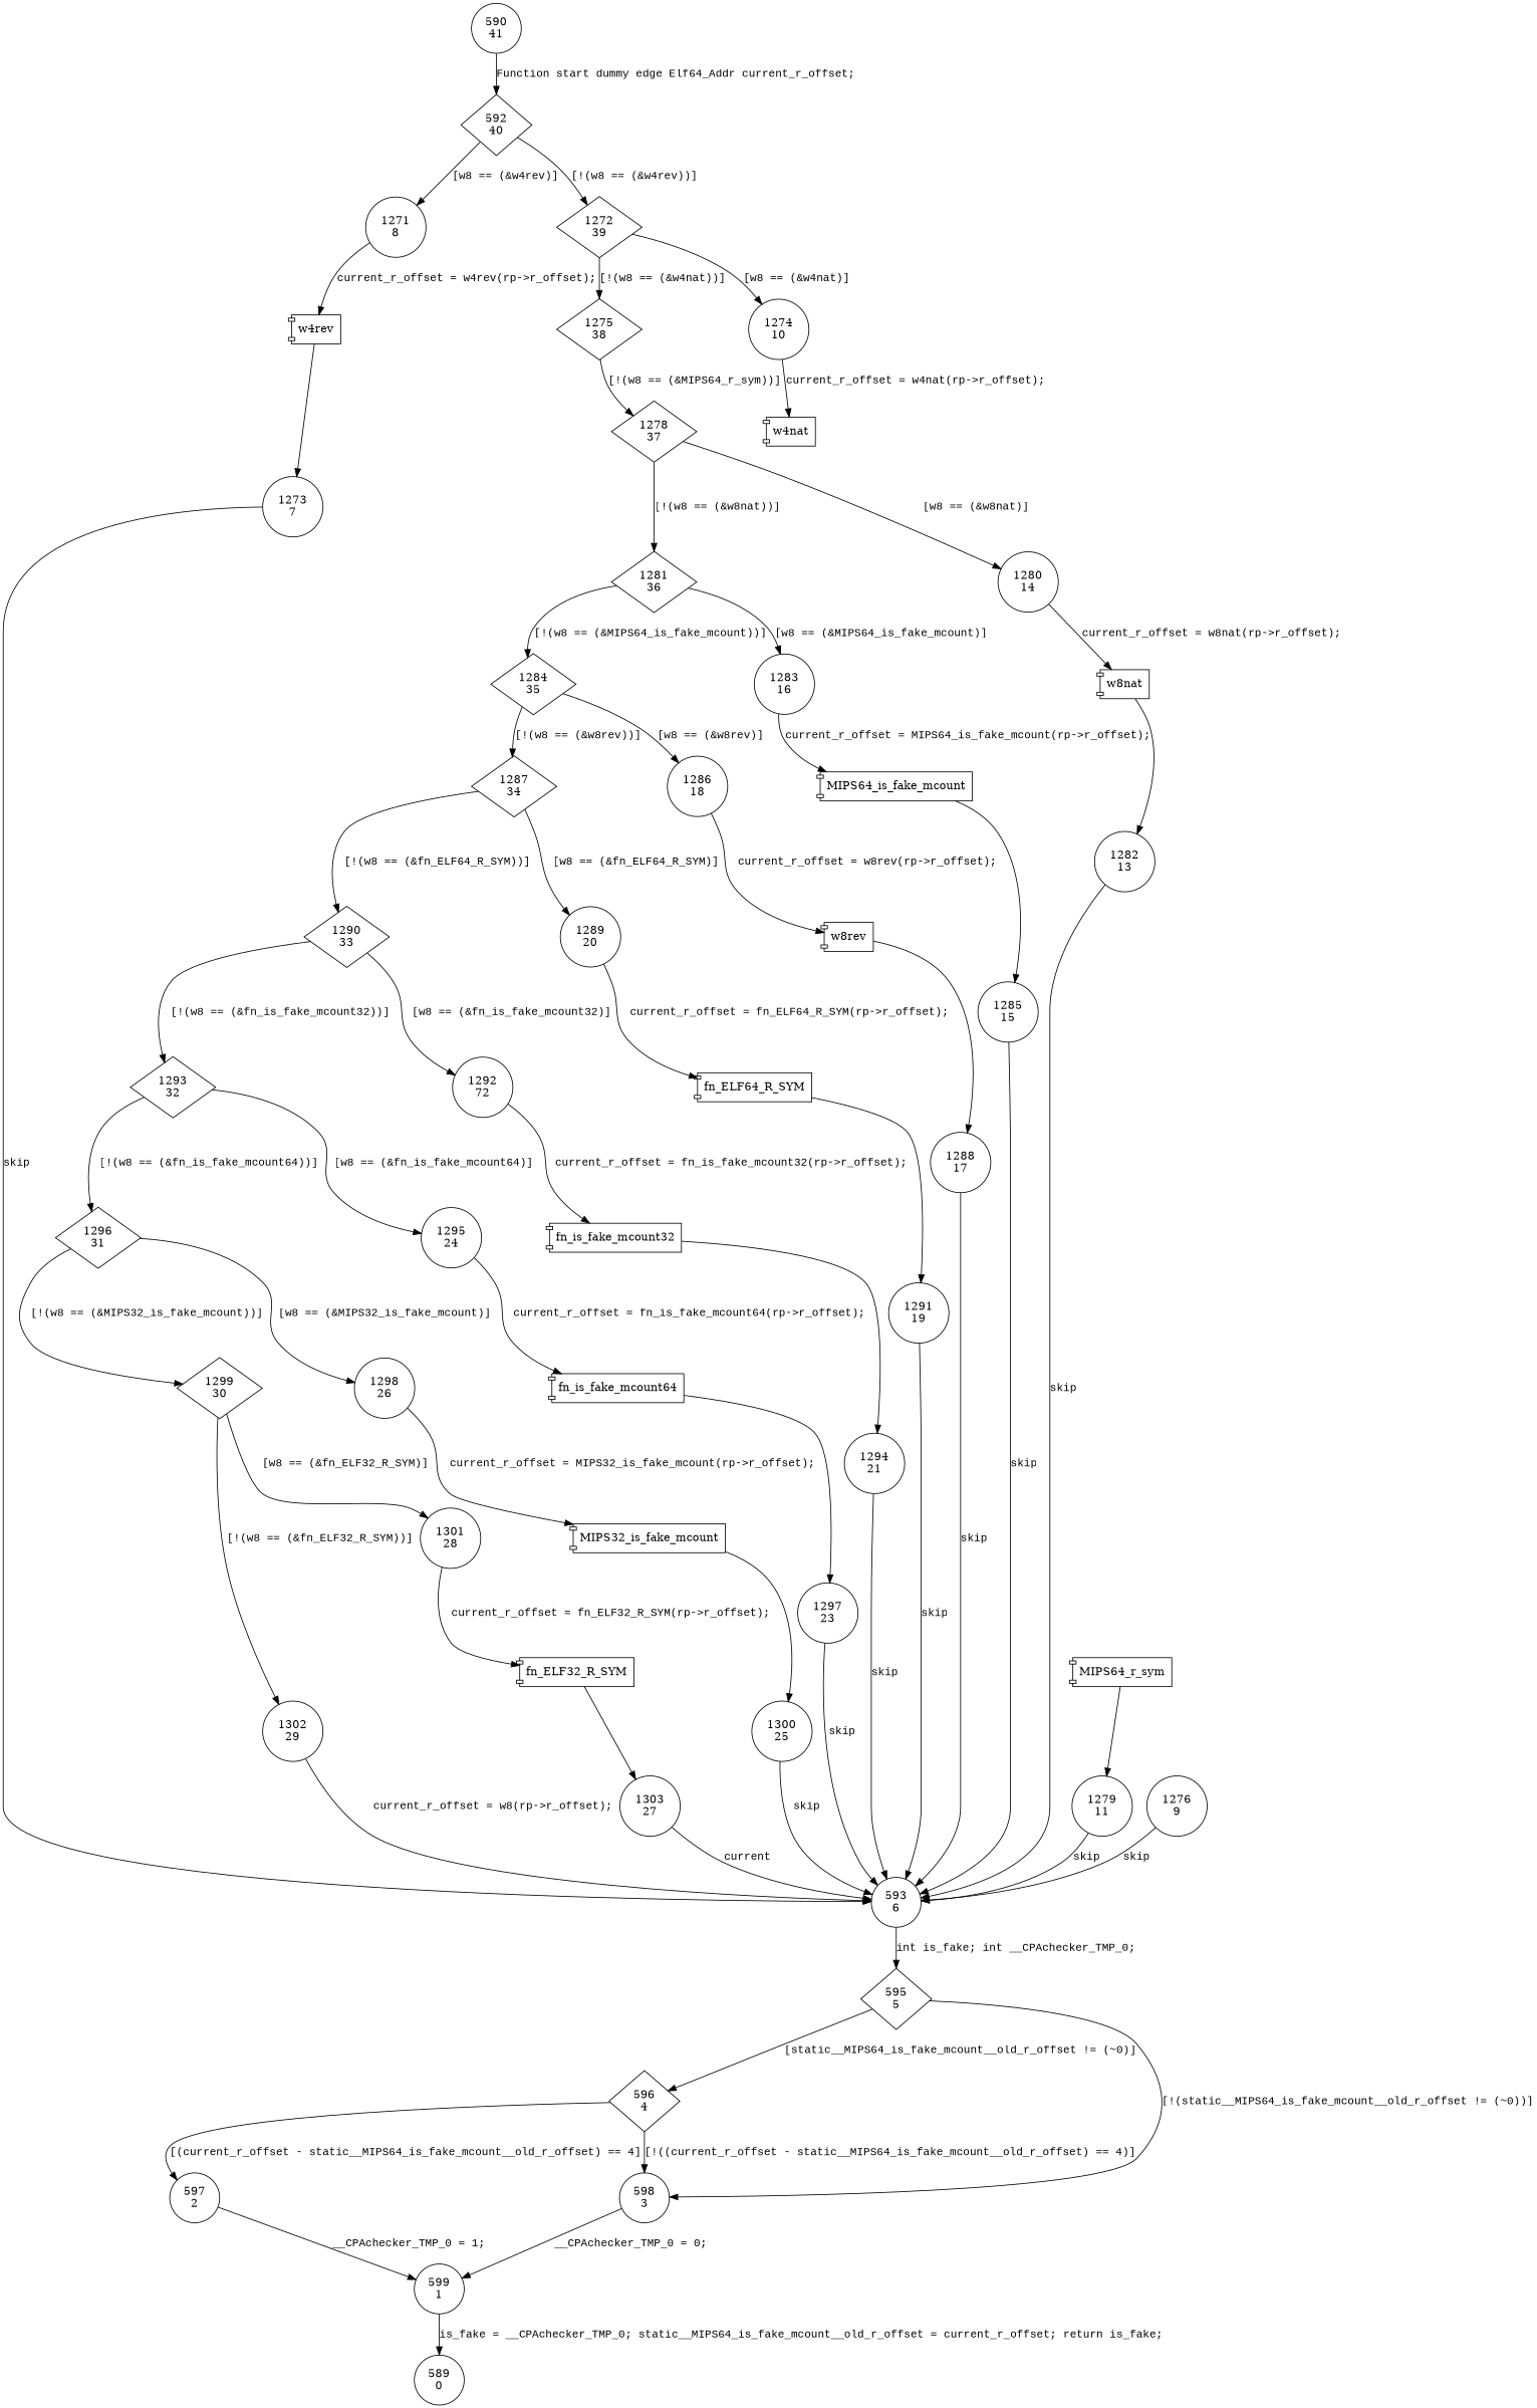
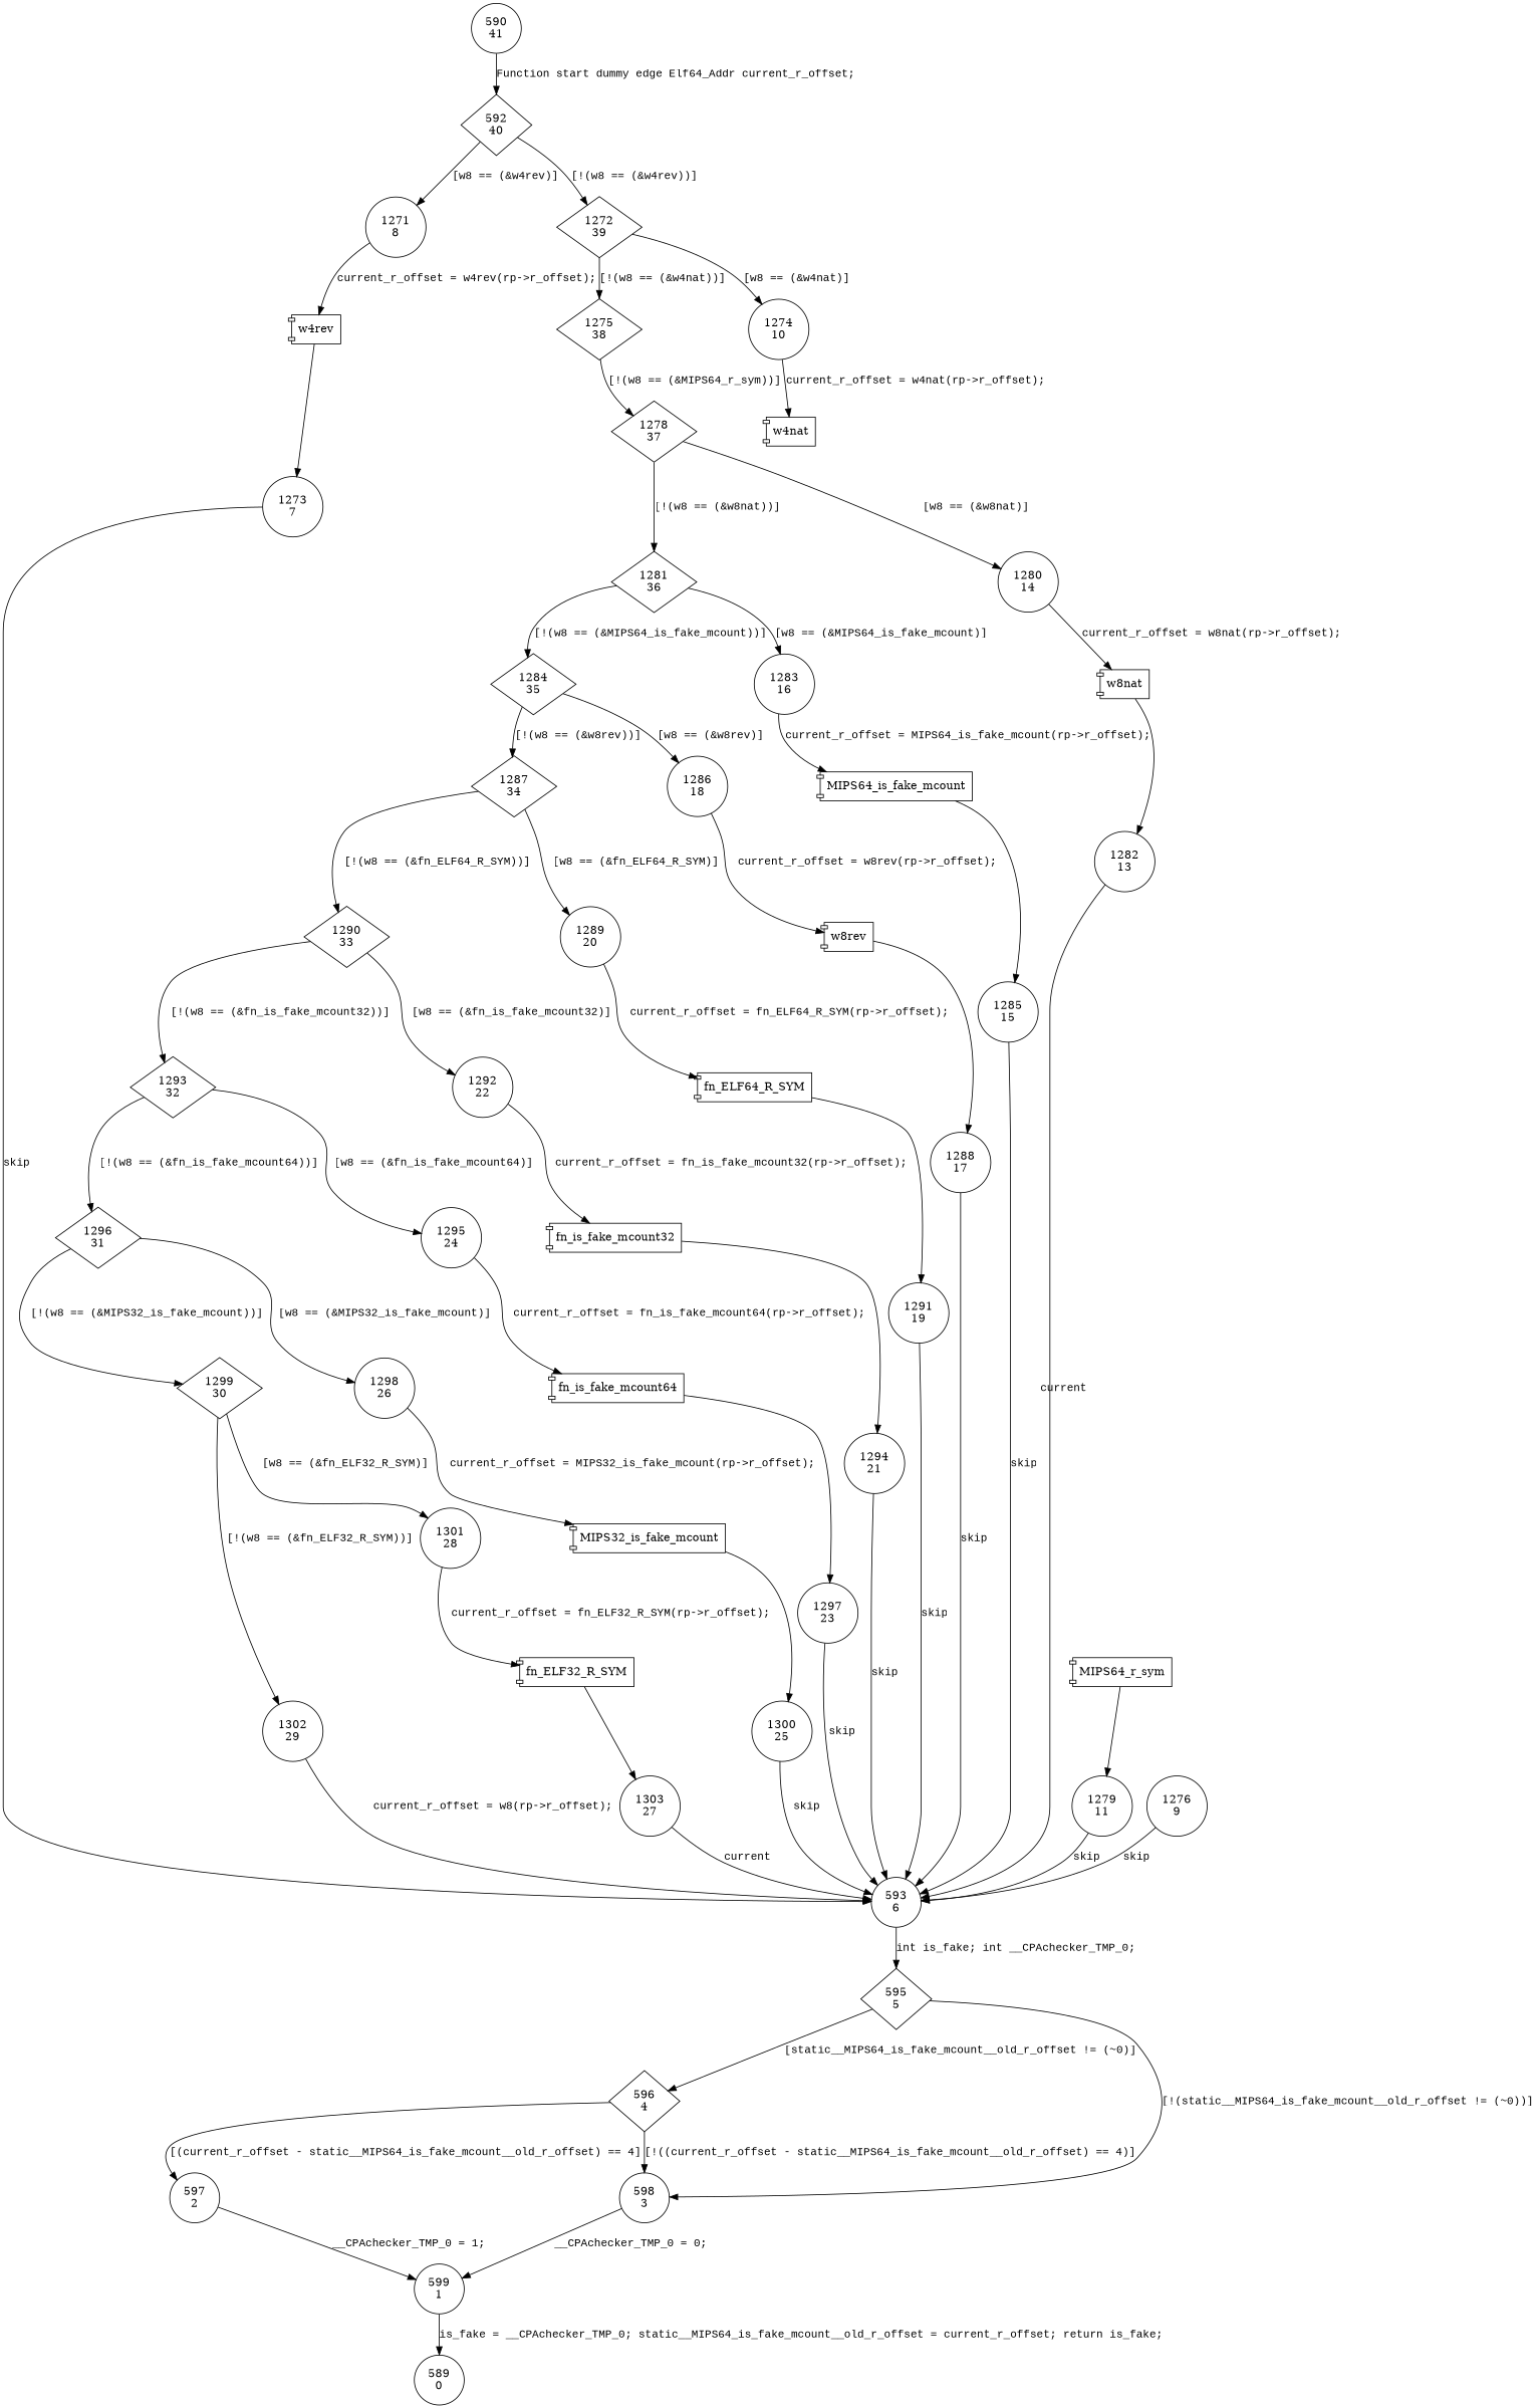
  digraph {
    node [shape=circle]
    edge [fontname="Courier New"]
    n1 [label="590\n41"]
    n2 [label="592\n40" shape=diamond]
    n3 [label="1271\n8"]
    n4 [label="1272\n39" shape=diamond]
    n5 [label=w4rev shape=component]
    n6 [label="1274\n10"]
    n7 [label="1275\n38" shape=diamond]
    n8 [label="1273\n7"]
    n9 [label=w4nat shape=component]
    n10 [label="1278\n37" shape=diamond]
    n11 [label="1280\n14"]
    n12 [label="1281\n36" shape=diamond]
    n13 [label=MIPS64_r_sym shape=component]
    n14 [label="1279\n11"]
    n15 [label=w8nat shape=component]
    n16 [label="1283\n16"]
    n17 [label="1284\n35" shape=diamond]
    n18 [label="1282\n13"]
    n19 [label=MIPS64_is_fake_mcount shape=component]
    n20 [label="1286\n18"]
    n21 [label="1287\n34" shape=diamond]
    n22 [label="1285\n15"]
    n23 [label=w8rev shape=component]
    n24 [label="1289\n20"]
    n25 [label="1290\n33" shape=diamond]
    n26 [label="1288\n17"]
    n27 [label=fn_ELF64_R_SYM shape=component]
-   n28 [label="1292\n72"]
+   n28 [label="1292\n22"]
    n29 [label="1293\n32" shape=diamond]
    n30 [label="1291\n19"]
    n31 [label=fn_is_fake_mcount32 shape=component]
    n32 [label="1295\n24"]
    n33 [label="1296\n31" shape=diamond]
    n34 [label="1294\n21"]
    n35 [label=fn_is_fake_mcount64 shape=component]
    n36 [label="1298\n26"]
    n37 [label="1299\n30" shape=diamond]
    n38 [label="1297\n23"]
    n39 [label=MIPS32_is_fake_mcount shape=component]
    n40 [label="1301\n28"]
    n41 [label="1302\n29"]
    n42 [label="1300\n25"]
    n43 [label=fn_ELF32_R_SYM shape=component]
    n44 [label="593\n6"]
    n45 [label="1303\n27"]
    n46 [label="595\n5" shape=diamond]
    n47 [label="596\n4" shape=diamond]
    n48 [label="598\n3"]
    n49 [label="597\n2"]
    n50 [label="599\n1"]
    n51 [label="589\n0"]
    n52 [label="1276\n9"]
    n1 -> n2 [label="Function start dummy edge Elf64_Addr current_r_offset;"]
    n2 -> n3 [label="[w8 == (&w4rev)]"]
    n2 -> n4 [label="[!(w8 == (&w4rev))]"]
    n3 -> n5 [label="current_r_offset = w4rev(rp->r_offset);"]
    n4 -> n6 [label="[w8 == (&w4nat)]"]
    n4 -> n7 [label="[!(w8 == (&w4nat))]"]
    n5 -> n8
    n6 -> n9 [label="current_r_offset = w4nat(rp->r_offset);"]
    n7 -> n10 [label="[!(w8 == (&MIPS64_r_sym))]"]
    n8 -> n44 [label=skip]
    n10 -> n11 [label="[w8 == (&w8nat)]"]
    n10 -> n12 [label="[!(w8 == (&w8nat))]"]
    n11 -> n15 [label="current_r_offset = w8nat(rp->r_offset);"]
    n12 -> n16 [label="[w8 == (&MIPS64_is_fake_mcount)]"]
    n12 -> n17 [label="[!(w8 == (&MIPS64_is_fake_mcount))]"]
    n13 -> n14
    n14 -> n44 [label=skip]
    n15 -> n18
    n16 -> n19 [label="current_r_offset = MIPS64_is_fake_mcount(rp->r_offset);"]
    n17 -> n20 [label="[w8 == (&w8rev)]"]
    n17 -> n21 [label="[!(w8 == (&w8rev))]"]
-   n18 -> n44 [label=skip]
+   n18 -> n44 [label=current]
    n19 -> n22
    n20 -> n23 [label="current_r_offset = w8rev(rp->r_offset);"]
    n21 -> n24 [label="[w8 == (&fn_ELF64_R_SYM)]"]
    n21 -> n25 [label="[!(w8 == (&fn_ELF64_R_SYM))]"]
    n22 -> n44 [label=skip]
    n23 -> n26
    n24 -> n27 [label="current_r_offset = fn_ELF64_R_SYM(rp->r_offset);"]
    n25 -> n28 [label="[w8 == (&fn_is_fake_mcount32)]"]
    n25 -> n29 [label="[!(w8 == (&fn_is_fake_mcount32))]"]
    n26 -> n44 [label=skip]
    n27 -> n30
    n28 -> n31 [label="current_r_offset = fn_is_fake_mcount32(rp->r_offset);"]
    n29 -> n32 [label="[w8 == (&fn_is_fake_mcount64)]"]
    n29 -> n33 [label="[!(w8 == (&fn_is_fake_mcount64))]"]
    n30 -> n44 [label=skip]
    n31 -> n34
    n32 -> n35 [label="current_r_offset = fn_is_fake_mcount64(rp->r_offset);"]
    n33 -> n36 [label="[w8 == (&MIPS32_is_fake_mcount)]"]
    n33 -> n37 [label="[!(w8 == (&MIPS32_is_fake_mcount))]"]
    n34 -> n44 [label=skip]
    n35 -> n38
    n36 -> n39 [label="current_r_offset = MIPS32_is_fake_mcount(rp->r_offset);"]
    n37 -> n40 [label="[w8 == (&fn_ELF32_R_SYM)]"]
    n37 -> n41 [label="[!(w8 == (&fn_ELF32_R_SYM))]"]
    n38 -> n44 [label=skip]
    n39 -> n42
    n40 -> n43 [label="current_r_offset = fn_ELF32_R_SYM(rp->r_offset);"]
    n41 -> n44 [label="current_r_offset = w8(rp->r_offset);"]
    n42 -> n44 [label=skip]
    n43 -> n45
    n44 -> n46 [label="int is_fake; int __CPAchecker_TMP_0;"]
    n45 -> n44 [label=current]
    n46 -> n47 [label="[static__MIPS64_is_fake_mcount__old_r_offset != (~0)]"]
    n46 -> n48 [label="[!(static__MIPS64_is_fake_mcount__old_r_offset != (~0))]"]
    n47 -> n48 [label="[!((current_r_offset - static__MIPS64_is_fake_mcount__old_r_offset) == 4)]"]
    n47 -> n49 [label="[(current_r_offset - static__MIPS64_is_fake_mcount__old_r_offset) == 4]"]
    n48 -> n50 [label="__CPAchecker_TMP_0 = 0;"]
    n49 -> n50 [label="__CPAchecker_TMP_0 = 1;"]
    n50 -> n51 [label="is_fake = __CPAchecker_TMP_0; static__MIPS64_is_fake_mcount__old_r_offset = current_r_offset; return is_fake;"]
    n52 -> n44 [label=skip]
  }
